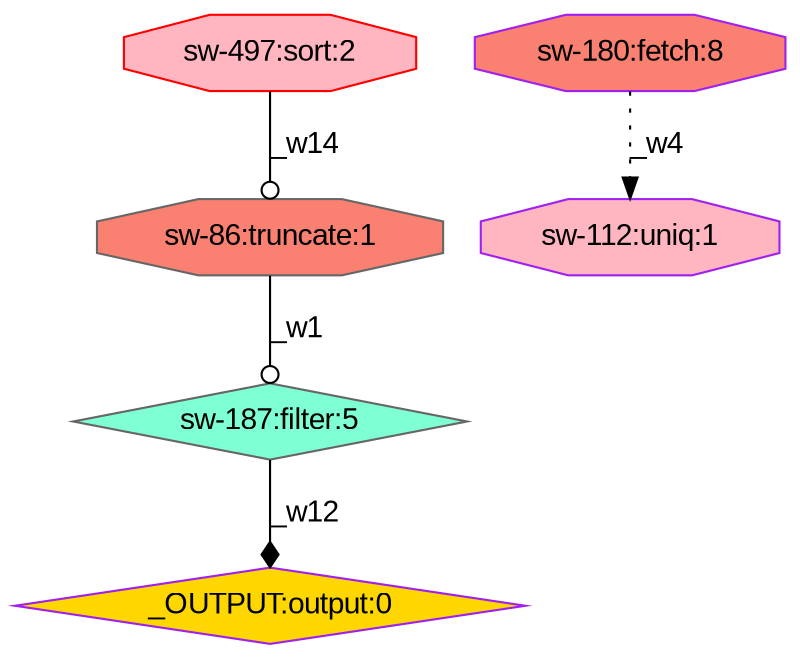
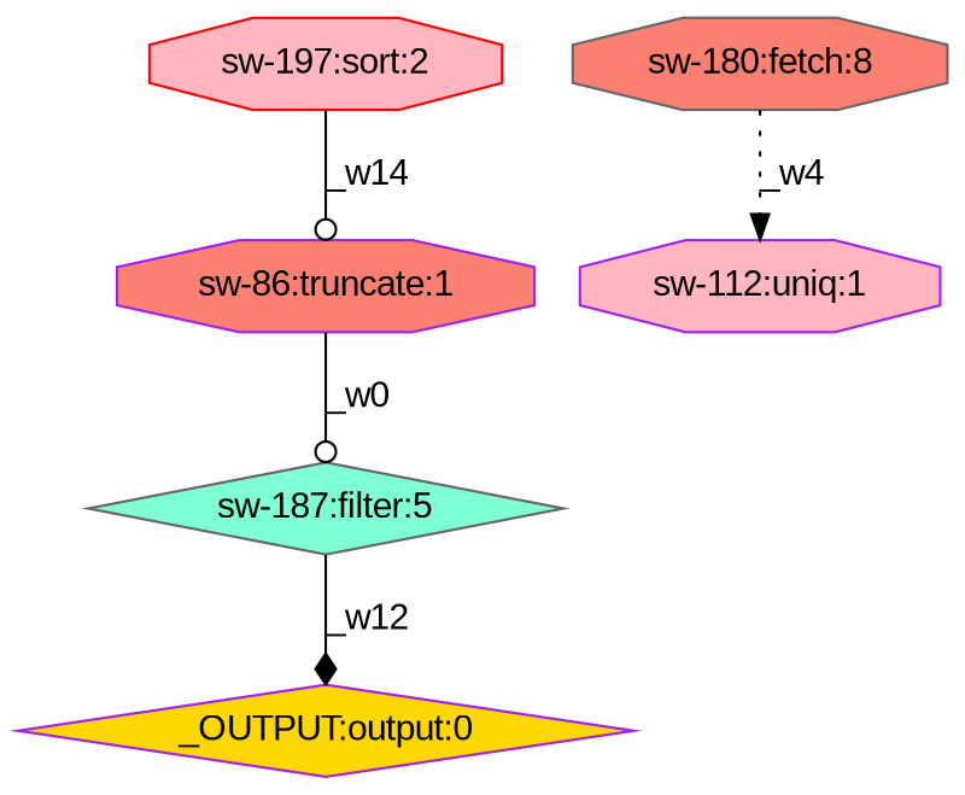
  digraph {
    fontname="Liberation Sans"
    node [color=purple fillcolor=lightpink fontname="Liberation Sans" shape=octagon style=filled]
    edge [arrowhead=odot fontname="Liberation Sans" style=solid]
    n1 [fillcolor=gold label="_OUTPUT:output:0" shape=diamond]
-   n2 [color=red label="sw-497:sort:2"]
-   n3 [color=gray40 fillcolor=salmon label="sw-86:truncate:1"]
+   n2 [color=red label="sw-197:sort:2"]
+   n3 [fillcolor=salmon label="sw-86:truncate:1"]
    n4 [color=gray40 fillcolor=aquamarine label="sw-187:filter:5" shape=diamond]
    n5 [label="sw-112:uniq:1"]
-   n6 [fillcolor=salmon label="sw-180:fetch:8"]
+   n6 [color=gray40 fillcolor=salmon label="sw-180:fetch:8"]
    n2 -> n3 [label=_w14]
-   n3 -> n4 [label=_w1]
+   n3 -> n4 [label=_w0]
    n4 -> n1 [arrowhead=diamond label=_w12]
    n6 -> n5 [arrowhead=normal label=_w4 style=dotted]
  }
